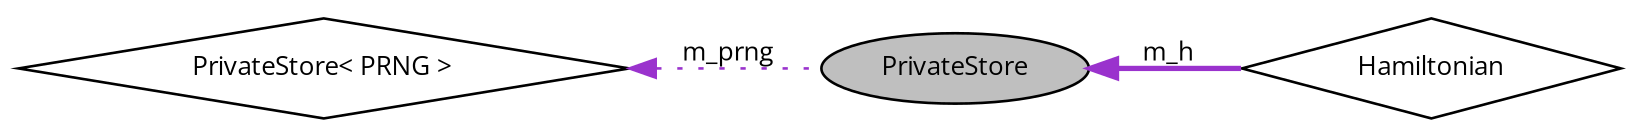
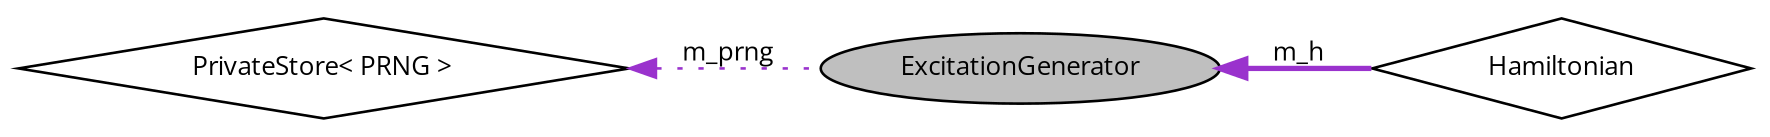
  digraph {
    fontname="Open Sans"
    rankdir=LR
    node [color=black fillcolor=white fontname="Open Sans" fontsize=10 shape=diamond style=filled]
    edge [color=darkorchid3 dir=back fontname="Open Sans" fontsize=10 labelfontname=Helvetica labelfontsize=10]
-   n1 [fillcolor=grey75 fontcolor=black height=0.2 label=PrivateStore shape=ellipse width=0.4]
+   n1 [fillcolor=grey75 fontcolor=black height=0.2 label=ExcitationGenerator shape=ellipse width=0.4]
    n2 [height=0.2 label=Hamiltonian width=0.4]
    n3 [height=0.2 label="PrivateStore\< PRNG \>" width=0.4]
    n1 -> n2 [label=" m_h" style=bold]
    n3 -> n1 [label=" m_prng" style=dotted]
  }
